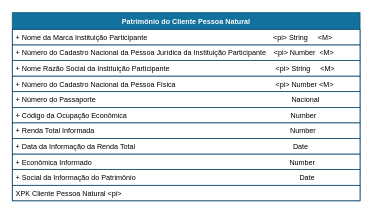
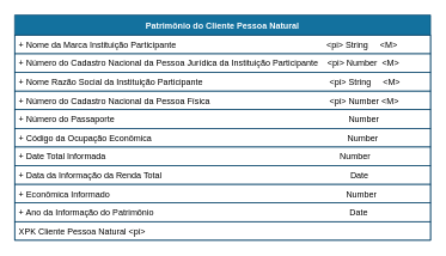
  <mxCell id="0" />
  <mxCell id="1" parent="0" />
  <mxCell id="2" value="Patrimônio do Cliente Pessoa Natural" style="swimlane;fontStyle=1;childLayout=stackLayout;horizontal=1;startSize=28;horizontalStack=0;resizeParent=1;resizeParentMax=0;resizeLast=0;collapsible=1;marginBottom=0;rounded=0;shadow=0;comic=0;sketch=0;align=center;html=0;autosize=1;fillColor=#13719E;strokeColor=#003F66;fontColor=#FFFFFF;" parent="1" vertex="1"><mxGeometry x="20" y="20" width="580" height="314" as="geometry" /></mxCell>
  <mxCell id="3" value="+ Nome da Marca Instituição Participante                                                               &lt;pi&gt; String     &lt;M&gt;" style="text;fillColor=none;align=left;verticalAlign=top;spacingLeft=4;spacingRight=4;overflow=hidden;rotatable=0;points=[[0,0.5],[1,0.5]];portConstraint=eastwest;strokeColor=#003F66;" parent="2" vertex="1"><mxGeometry y="28" width="580" height="26" as="geometry" /></mxCell>
  <mxCell id="4" value="+ Número do Cadastro Nacional da Pessoa Jurídica da Instituição Participante    &lt;pi&gt; Number  &lt;M&gt;" style="text;fillColor=none;align=left;verticalAlign=top;spacingLeft=4;spacingRight=4;overflow=hidden;rotatable=0;points=[[0,0.5],[1,0.5]];portConstraint=eastwest;strokeColor=#003F66;" parent="2" vertex="1"><mxGeometry y="54" width="580" height="26" as="geometry" /></mxCell>
  <mxCell id="5" value="+ Nome Razão Social da Instituição Participante                                                     &lt;pi&gt; String     &lt;M&gt;" style="text;fillColor=none;align=left;verticalAlign=top;spacingLeft=4;spacingRight=4;overflow=hidden;rotatable=0;points=[[0,0.5],[1,0.5]];portConstraint=eastwest;strokeColor=#003F66;" parent="2" vertex="1"><mxGeometry y="80" width="580" height="26" as="geometry" /></mxCell>
  <mxCell id="6" value="+ Número do Cadastro Nacional da Pessoa Física                                                  &lt;pi&gt; Number &lt;M&gt;" style="text;fillColor=none;align=left;verticalAlign=top;spacingLeft=4;spacingRight=4;overflow=hidden;rotatable=0;points=[[0,0.5],[1,0.5]];portConstraint=eastwest;strokeColor=#003F66;" parent="2" vertex="1"><mxGeometry y="106" width="580" height="26" as="geometry" /></mxCell>
- <mxCell id="7" value="+ Número do Passaporte                                                                                                  Nacional" style="text;fillColor=none;align=left;verticalAlign=top;spacingLeft=4;spacingRight=4;overflow=hidden;rotatable=0;points=[[0,0.5],[1,0.5]];portConstraint=eastwest;strokeColor=#003F66;" parent="2" vertex="1"><mxGeometry y="132" width="580" height="26" as="geometry" /></mxCell>
+ <mxCell id="7" value="+ Número do Passaporte                                                                                                  Number" style="text;fillColor=none;align=left;verticalAlign=top;spacingLeft=4;spacingRight=4;overflow=hidden;rotatable=0;points=[[0,0.5],[1,0.5]];portConstraint=eastwest;strokeColor=#003F66;" parent="2" vertex="1"><mxGeometry y="132" width="580" height="26" as="geometry" /></mxCell>
  <mxCell id="8" value="+ Código da Ocupação Econômica                                                                                  Number" style="text;fillColor=none;align=left;verticalAlign=top;spacingLeft=4;spacingRight=4;overflow=hidden;rotatable=0;points=[[0,0.5],[1,0.5]];portConstraint=eastwest;strokeColor=#003F66;" parent="2" vertex="1"><mxGeometry y="158" width="580" height="26" as="geometry" /></mxCell>
- <mxCell id="9" value="+ Renda Total Informada                                                                                                  Number" style="text;fillColor=none;align=left;verticalAlign=top;spacingLeft=4;spacingRight=4;overflow=hidden;rotatable=0;points=[[0,0.5],[1,0.5]];portConstraint=eastwest;strokeColor=#003F66;" parent="2" vertex="1"><mxGeometry y="184" width="580" height="26" as="geometry" /></mxCell>
+ <mxCell id="9" value="+ Date Total Informada                                                                                                  Number" style="text;fillColor=none;align=left;verticalAlign=top;spacingLeft=4;spacingRight=4;overflow=hidden;rotatable=0;points=[[0,0.5],[1,0.5]];portConstraint=eastwest;strokeColor=#003F66;" parent="2" vertex="1"><mxGeometry y="184" width="580" height="26" as="geometry" /></mxCell>
  <mxCell id="10" value="+ Data da Informação da Renda Total                                                                               Date" style="text;fillColor=none;align=left;verticalAlign=top;spacingLeft=4;spacingRight=4;overflow=hidden;rotatable=0;points=[[0,0.5],[1,0.5]];portConstraint=eastwest;strokeColor=#003F66;" parent="2" vertex="1"><mxGeometry y="210" width="580" height="26" as="geometry" /></mxCell>
  <mxCell id="11" value="+ Econômica Informado                                                                                                   Number" style="text;fillColor=none;align=left;verticalAlign=top;spacingLeft=4;spacingRight=4;overflow=hidden;rotatable=0;points=[[0,0.5],[1,0.5]];portConstraint=eastwest;strokeColor=#003F66;" parent="2" vertex="1"><mxGeometry y="236" width="580" height="26" as="geometry" /></mxCell>
- <mxCell id="12" value="+ Social da Informação do Patrimônio                                                                                  Date" style="text;fillColor=none;align=left;verticalAlign=top;spacingLeft=4;spacingRight=4;overflow=hidden;rotatable=0;points=[[0,0.5],[1,0.5]];portConstraint=eastwest;strokeColor=#003F66;" parent="2" vertex="1"><mxGeometry y="262" width="580" height="26" as="geometry" /></mxCell>
+ <mxCell id="12" value="+ Ano da Informação do Patrimônio                                                                                  Date" style="text;fillColor=none;align=left;verticalAlign=top;spacingLeft=4;spacingRight=4;overflow=hidden;rotatable=0;points=[[0,0.5],[1,0.5]];portConstraint=eastwest;strokeColor=#003F66;" parent="2" vertex="1"><mxGeometry y="262" width="580" height="26" as="geometry" /></mxCell>
  <mxCell id="13" value="XPK Cliente Pessoa Natural &lt;pi&gt;" style="text;fillColor=none;align=left;verticalAlign=top;spacingLeft=4;spacingRight=4;overflow=hidden;rotatable=0;points=[[0,0.5],[1,0.5]];portConstraint=eastwest;strokeColor=#003F66;" parent="2" vertex="1"><mxGeometry y="288" width="580" height="26" as="geometry" /></mxCell>
